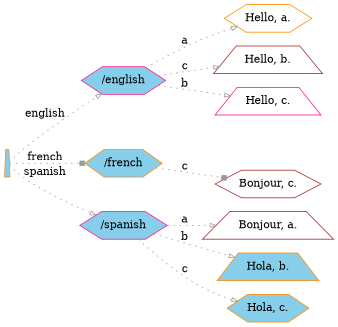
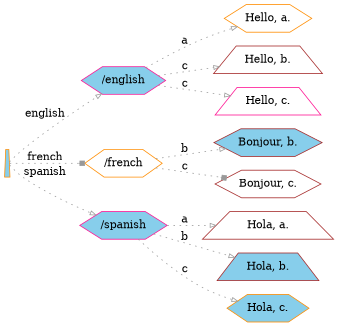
  digraph {
    rankdir=LR
    node [color=brown fillcolor=skyblue shape=hexagon style=filled]
    edge [arrowhead=onormal arrowsize=0.75 color=gray60 style=dotted]
    "" [color=darkorange shape=trapezium width=0.10]
    "/english" [color=deeppink width=0.10]
-   "/french" [color=darkorange width=0.10]
+   "/french" [color=darkorange fillcolor=white width=0.10]
    "/spanish" [color=deeppink width=0.10]
    n5 [color=darkorange fillcolor=white label="Hello, a."]
    n6 [fillcolor=white label="Hello, b." shape=trapezium]
    n7 [color=deeppink fillcolor=white label="Hello, c." shape=trapezium]
+   n8 [label="Bonjour, b."]
    n9 [fillcolor=white label="Bonjour, c."]
-   n10 [fillcolor=white label="Bonjour, a." shape=trapezium]
-   n11 [color=darkorange label="Hola, b." shape=trapezium]
+   n10 [fillcolor=white label="Hola, a." shape=trapezium]
+   n11 [label="Hola, b." shape=trapezium]
    n12 [color=darkorange label="Hola, c."]
    "" -> "/english" [label=english]
    "" -> "/french" [arrowhead=box label=french]
    "" -> "/spanish" [label=spanish]
    "/english" -> n5 [label=a]
    "/english" -> n6 [label=c]
-   "/english" -> n7 [label=b]
+   "/english" -> n7 [label=c]
+   "/french" -> n8 [label=b]
    "/french" -> n9 [arrowhead=box label=c]
    "/spanish" -> n10 [label=a]
    "/spanish" -> n11 [label=b]
    "/spanish" -> n12 [label=c]
  }
